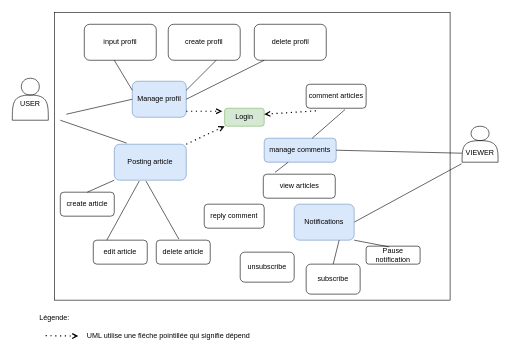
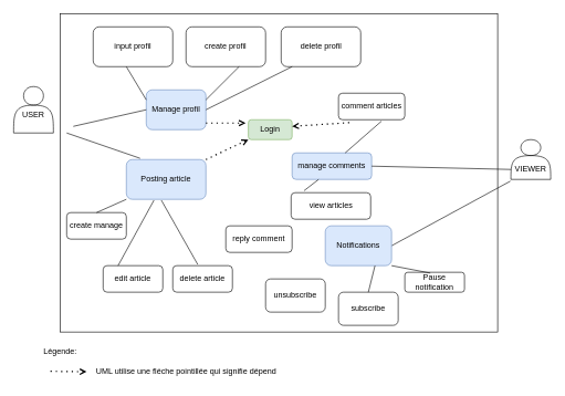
  <mxCell id="0" />
  <mxCell id="1" parent="0" />
  <mxCell id="2" value="" style="rounded=0;whiteSpace=wrap;html=1;fillColor=none;imageAspect=1;" vertex="1" parent="1"><mxGeometry x="90" y="20" width="660" height="480" as="geometry" /></mxCell>
  <mxCell id="3" value="&lt;br&gt;USER" style="shape=actor;whiteSpace=wrap;html=1;" vertex="1" parent="1"><mxGeometry x="20" y="130" width="60" height="70" as="geometry" /></mxCell>
  <mxCell id="4" value="Manage profil" style="rounded=1;whiteSpace=wrap;html=1;fillColor=#dae8fc;strokeColor=#6c8ebf;" vertex="1" parent="1"><mxGeometry x="220" y="135" width="90" height="60" as="geometry" /></mxCell>
  <mxCell id="5" value="manage comments" style="rounded=1;whiteSpace=wrap;html=1;fillColor=#dae8fc;strokeColor=#6c8ebf;" vertex="1" parent="1"><mxGeometry x="440" y="230" width="120" height="40" as="geometry" /></mxCell>
  <mxCell id="6" value="Posting article" style="rounded=1;whiteSpace=wrap;html=1;fillColor=#dae8fc;strokeColor=#6c8ebf;" vertex="1" parent="1"><mxGeometry x="190" y="240" width="120" height="60" as="geometry" /></mxCell>
  <mxCell id="7" value="&lt;br&gt;&lt;br&gt;VIEWER" style="shape=actor;whiteSpace=wrap;html=1;" vertex="1" parent="1"><mxGeometry x="770" y="210" width="60" height="60" as="geometry" /></mxCell>
  <mxCell id="8" value="input profil" style="rounded=1;whiteSpace=wrap;html=1;" vertex="1" parent="1"><mxGeometry x="140" y="40" width="120" height="60" as="geometry" /></mxCell>
  <mxCell id="9" value="create profil" style="rounded=1;whiteSpace=wrap;html=1;" vertex="1" parent="1"><mxGeometry x="280" y="40" width="120" height="60" as="geometry" /></mxCell>
  <mxCell id="10" value="delete profil" style="rounded=1;whiteSpace=wrap;html=1;" vertex="1" parent="1"><mxGeometry x="423.5" y="40" width="120" height="60" as="geometry" /></mxCell>
  <mxCell id="11" value="comment articles" style="rounded=1;whiteSpace=wrap;html=1;" vertex="1" parent="1"><mxGeometry x="510" y="140" width="100" height="40" as="geometry" /></mxCell>
  <mxCell id="12" value="view articles" style="rounded=1;whiteSpace=wrap;html=1;" vertex="1" parent="1"><mxGeometry x="438.5" y="290" width="120" height="40" as="geometry" /></mxCell>
- <mxCell id="13" value="create article" style="rounded=1;whiteSpace=wrap;html=1;" vertex="1" parent="1"><mxGeometry x="100" y="320" width="90" height="40" as="geometry" /></mxCell>
+ <mxCell id="13" value="create manage" style="rounded=1;whiteSpace=wrap;html=1;" vertex="1" parent="1"><mxGeometry x="100" y="320" width="90" height="40" as="geometry" /></mxCell>
  <mxCell id="14" value="edit article" style="rounded=1;whiteSpace=wrap;html=1;" vertex="1" parent="1"><mxGeometry x="155" y="400" width="90" height="40" as="geometry" /></mxCell>
  <mxCell id="15" value="delete article" style="rounded=1;whiteSpace=wrap;html=1;" vertex="1" parent="1"><mxGeometry x="260" y="400" width="90" height="40" as="geometry" /></mxCell>
  <mxCell id="16" value="reply comment" style="rounded=1;whiteSpace=wrap;html=1;" vertex="1" parent="1"><mxGeometry x="340" y="340" width="100" height="40" as="geometry" /></mxCell>
  <mxCell id="17" value="" style="endArrow=none;html=1;rounded=0;" edge="1" parent="1"><mxGeometry width="50" height="50" relative="1" as="geometry"><mxPoint x="310" y="150" as="sourcePoint" /><mxPoint x="360" y="100" as="targetPoint" /></mxGeometry></mxCell>
  <mxCell id="18" value="" style="endArrow=none;html=1;rounded=0;entryX=0;entryY=1;entryDx=0;entryDy=0;exitX=0.5;exitY=0;exitDx=0;exitDy=0;" edge="1" parent="1" source="13" target="6"><mxGeometry width="50" height="50" relative="1" as="geometry"><mxPoint x="100" y="380" as="sourcePoint" /><mxPoint x="140" y="340" as="targetPoint" /></mxGeometry></mxCell>
  <mxCell id="19" value="" style="endArrow=none;html=1;rounded=0;exitX=1;exitY=0.5;exitDx=0;exitDy=0;" edge="1" parent="1" source="4"><mxGeometry width="50" height="50" relative="1" as="geometry"><mxPoint x="390" y="150" as="sourcePoint" /><mxPoint x="440" y="100" as="targetPoint" /></mxGeometry></mxCell>
  <mxCell id="20" value="" style="endArrow=none;html=1;rounded=0;exitX=0;exitY=0.25;exitDx=0;exitDy=0;" edge="1" parent="1" source="4"><mxGeometry width="50" height="50" relative="1" as="geometry"><mxPoint x="140" y="150" as="sourcePoint" /><mxPoint x="190" y="100" as="targetPoint" /></mxGeometry></mxCell>
  <mxCell id="21" value="" style="endArrow=none;html=1;rounded=0;exitX=0.25;exitY=0;exitDx=0;exitDy=0;entryX=0.347;entryY=1.023;entryDx=0;entryDy=0;entryPerimeter=0;" edge="1" parent="1" source="14" target="6"><mxGeometry width="50" height="50" relative="1" as="geometry"><mxPoint x="180" y="390" as="sourcePoint" /><mxPoint x="230" y="340" as="targetPoint" /></mxGeometry></mxCell>
  <mxCell id="22" value="" style="endArrow=none;html=1;rounded=0;exitX=0.163;exitY=-0.075;exitDx=0;exitDy=0;exitPerimeter=0;entryX=0.333;entryY=1;entryDx=0;entryDy=0;entryPerimeter=0;" edge="1" parent="1" source="12" target="5"><mxGeometry width="50" height="50" relative="1" as="geometry"><mxPoint x="510" y="390" as="sourcePoint" /><mxPoint x="560" y="340" as="targetPoint" /></mxGeometry></mxCell>
  <mxCell id="23" value="" style="endArrow=none;html=1;rounded=0;entryX=0.418;entryY=-0.045;entryDx=0;entryDy=0;entryPerimeter=0;exitX=0.44;exitY=1.023;exitDx=0;exitDy=0;exitPerimeter=0;" edge="1" parent="1" source="6" target="15"><mxGeometry width="50" height="50" relative="1" as="geometry"><mxPoint x="250" y="340" as="sourcePoint" /><mxPoint x="300" y="290" as="targetPoint" /></mxGeometry></mxCell>
  <mxCell id="24" value="" style="endArrow=none;html=1;rounded=0;entryX=0;entryY=0.75;entryDx=0;entryDy=0;exitX=1;exitY=0.5;exitDx=0;exitDy=0;" edge="1" parent="1" source="5" target="7"><mxGeometry width="50" height="50" relative="1" as="geometry"><mxPoint x="680" y="335" as="sourcePoint" /><mxPoint x="730" y="285" as="targetPoint" /></mxGeometry></mxCell>
  <mxCell id="25" value="" style="endArrow=none;html=1;rounded=0;entryX=0;entryY=0.5;entryDx=0;entryDy=0;" edge="1" parent="1" target="4"><mxGeometry width="50" height="50" relative="1" as="geometry"><mxPoint x="110" y="190" as="sourcePoint" /><mxPoint x="160" y="140" as="targetPoint" /></mxGeometry></mxCell>
  <mxCell id="26" value="Login" style="rounded=1;whiteSpace=wrap;html=1;fillColor=#d5e8d4;strokeColor=#82b366;" vertex="1" parent="1"><mxGeometry x="374" y="180" width="66" height="30" as="geometry" /></mxCell>
  <mxCell id="27" value="" style="endArrow=none;dashed=1;html=1;dashPattern=1 3;strokeWidth=2;rounded=0;entryX=0.188;entryY=1.105;entryDx=0;entryDy=0;entryPerimeter=0;startArrow=open;startFill=0;endFill=0;" edge="1" parent="1" target="11"><mxGeometry width="50" height="50" relative="1" as="geometry"><mxPoint x="440" y="190" as="sourcePoint" /><mxPoint x="620" y="180" as="targetPoint" /></mxGeometry></mxCell>
  <mxCell id="28" value="" style="endArrow=none;html=1;rounded=0;entryX=0.173;entryY=-0.03;entryDx=0;entryDy=0;entryPerimeter=0;" edge="1" parent="1" target="6"><mxGeometry width="50" height="50" relative="1" as="geometry"><mxPoint x="100" y="200" as="sourcePoint" /><mxPoint x="150" y="270" as="targetPoint" /></mxGeometry></mxCell>
  <mxCell id="29" value="" style="endArrow=open;dashed=1;html=1;dashPattern=1 3;strokeWidth=2;rounded=0;entryX=0;entryY=1;entryDx=0;entryDy=0;startArrow=none;startFill=0;endFill=0;exitX=1;exitY=0;exitDx=0;exitDy=0;" edge="1" parent="1" source="6" target="26"><mxGeometry width="50" height="50" relative="1" as="geometry"><mxPoint x="270" y="280" as="sourcePoint" /><mxPoint x="310" y="240" as="targetPoint" /><Array as="points" /></mxGeometry></mxCell>
  <mxCell id="30" value="" style="endArrow=open;dashed=1;html=1;dashPattern=1 3;strokeWidth=2;rounded=0;endFill=0;" edge="1" parent="1"><mxGeometry width="50" height="50" relative="1" as="geometry"><mxPoint x="310" y="185" as="sourcePoint" /><mxPoint x="370" y="185" as="targetPoint" /></mxGeometry></mxCell>
  <mxCell id="31" value="" style="endArrow=none;html=1;rounded=0;exitX=0.667;exitY=0;exitDx=0;exitDy=0;exitPerimeter=0;entryX=0.648;entryY=1.055;entryDx=0;entryDy=0;entryPerimeter=0;" edge="1" parent="1" source="5" target="11"><mxGeometry width="50" height="50" relative="1" as="geometry"><mxPoint x="620" y="200" as="sourcePoint" /><mxPoint x="670" y="150" as="targetPoint" /></mxGeometry></mxCell>
  <mxCell id="32" value="" style="endArrow=none;dashed=1;html=1;dashPattern=1 3;strokeWidth=2;rounded=0;startArrow=open;startFill=0;" edge="1" parent="1"><mxGeometry width="50" height="50" relative="1" as="geometry"><mxPoint x="130" y="560" as="sourcePoint" /><mxPoint x="70" y="559.231" as="targetPoint" /></mxGeometry></mxCell>
  <mxCell id="33" value="UML utilise une fléche pointillée qui signifie dépend" style="text;html=1;align=center;verticalAlign=middle;resizable=0;points=[];autosize=1;strokeColor=none;fillColor=none;" vertex="1" parent="1"><mxGeometry x="130" y="545" width="300" height="30" as="geometry" /></mxCell>
  <mxCell id="34" value="Légende:" style="text;html=1;align=center;verticalAlign=middle;resizable=0;points=[];autosize=1;strokeColor=none;fillColor=none;" vertex="1" parent="1"><mxGeometry x="55" y="515" width="70" height="30" as="geometry" /></mxCell>
  <mxCell id="35" value="" style="endArrow=none;html=1;rounded=0;exitX=1;exitY=0.5;exitDx=0;exitDy=0;entryX=-0.013;entryY=1.043;entryDx=0;entryDy=0;entryPerimeter=0;" edge="1" parent="1" source="36" target="7"><mxGeometry width="50" height="50" relative="1" as="geometry"><mxPoint x="686.81" y="327" as="sourcePoint" /><mxPoint x="750" y="270" as="targetPoint" /></mxGeometry></mxCell>
  <mxCell id="36" value="Notifications" style="rounded=1;whiteSpace=wrap;html=1;fillColor=#dae8fc;strokeColor=#6c8ebf;" vertex="1" parent="1"><mxGeometry x="490" y="340" width="100" height="60" as="geometry" /></mxCell>
  <mxCell id="37" value="subscribe" style="rounded=1;whiteSpace=wrap;html=1;" vertex="1" parent="1"><mxGeometry x="510" y="440" width="90" height="50" as="geometry" /></mxCell>
  <mxCell id="38" value="Pause notification" style="rounded=1;whiteSpace=wrap;html=1;" vertex="1" parent="1"><mxGeometry x="610" y="410" width="90" height="30" as="geometry" /></mxCell>
  <mxCell id="39" value="" style="endArrow=none;html=1;rounded=0;exitX=0.5;exitY=0;exitDx=0;exitDy=0;entryX=0.75;entryY=1;entryDx=0;entryDy=0;" edge="1" parent="1" source="37" target="36"><mxGeometry width="50" height="50" relative="1" as="geometry"><mxPoint x="630" y="440" as="sourcePoint" /><mxPoint x="680" y="390" as="targetPoint" /></mxGeometry></mxCell>
  <mxCell id="40" value="unsubscribe" style="rounded=1;whiteSpace=wrap;html=1;" vertex="1" parent="1"><mxGeometry x="400" y="420" width="90" height="50" as="geometry" /></mxCell>
  <mxCell id="41" value="" style="endArrow=none;html=1;rounded=0;exitX=0.427;exitY=0.04;exitDx=0;exitDy=0;exitPerimeter=0;entryX=1;entryY=1;entryDx=0;entryDy=0;" edge="1" parent="1" source="38" target="36"><mxGeometry width="50" height="50" relative="1" as="geometry"><mxPoint x="730" y="480" as="sourcePoint" /><mxPoint x="730" y="390" as="targetPoint" /><Array as="points" /></mxGeometry></mxCell>
